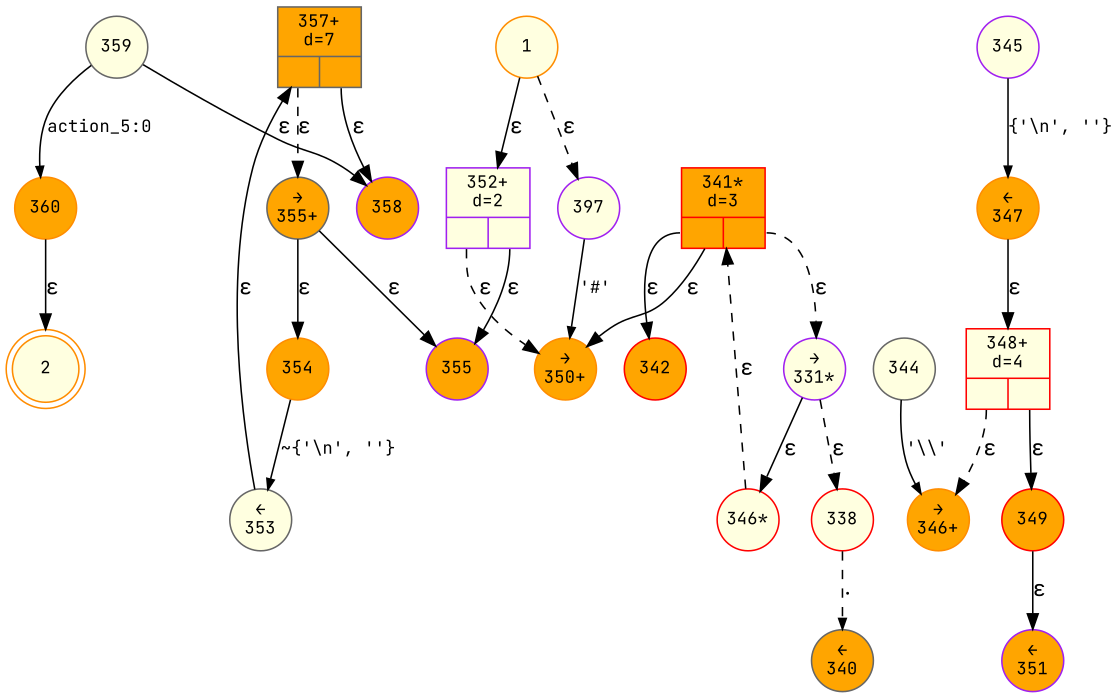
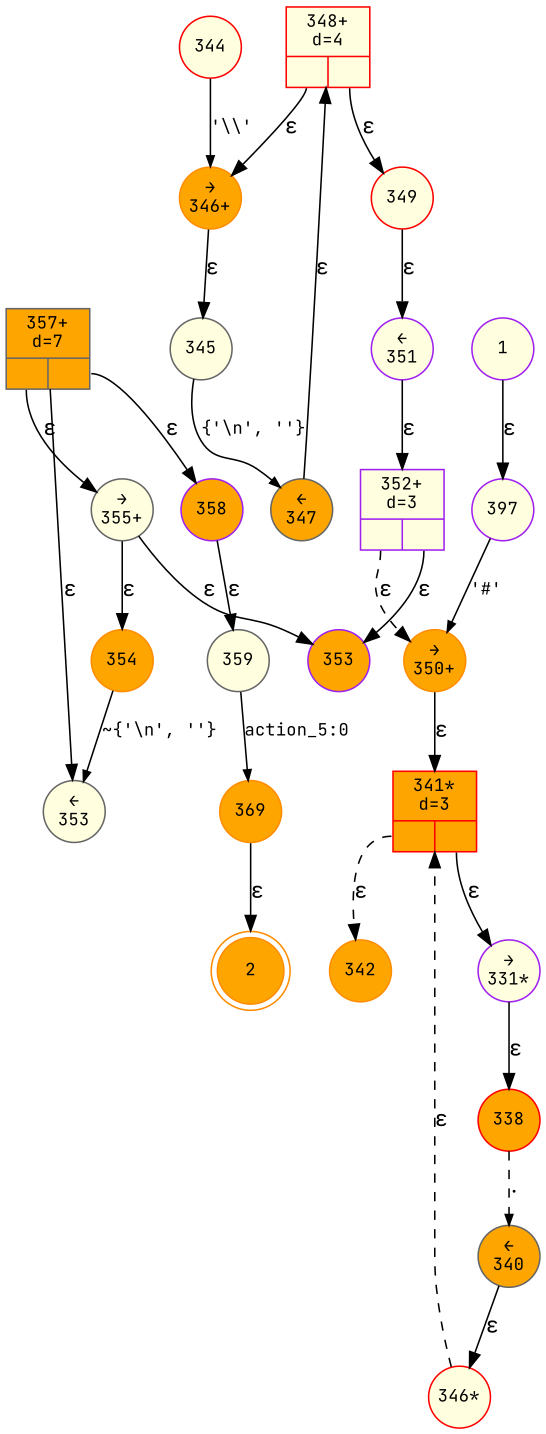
  digraph {
    fontname="JetBrains Mono"
    rankdir=TB
    node [color=darkorange fillcolor=orange fixedsize=true fontname="JetBrains Mono" fontsize=11 shape=circle style=filled peripheries=1]
    edge [fontname="JetBrains Mono"]
-   n1 [fillcolor=lightyellow label=2 shape=doublecircle width=.6 peripheries=""]
-   n2 [fillcolor=lightyellow label=1 width=.55]
+   n1 [label=2 shape=doublecircle width=.6 peripheries=""]
+   n2 [color=purple fillcolor=lightyellow label=1 width=.55]
    n3 [color=purple fillcolor=lightyellow label=397 width=.55]
    n4 [label="&rarr;\n350+" width=.55]
    n5 [color=red fixedsize=false label="{341*\nd=3|{<p0>|<p1>}}" shape=record]
-   n6 [color=red fillcolor=lightyellow label=338 width=.55]
+   n6 [color=red label=338 width=.55]
    n7 [color=gray40 label="&larr;\n340" width=.55]
    n8 [color=red fillcolor=lightyellow label="346*" width=.55]
    n9 [color=purple fillcolor=lightyellow label="&rarr;\n331*" width=.55]
-   n10 [color=red label=342 width=.55]
-   n11 [color=gray40 fillcolor=lightyellow label=344 width=.55]
+   n10 [label=342 width=.55]
+   n11 [color=red fillcolor=lightyellow label=344 width=.55]
    n12 [label="&rarr;\n346+" width=.55]
-   n13 [color=purple fillcolor=lightyellow label=345 width=.55]
-   n14 [label="&larr;\n347" width=.55]
+   n13 [color=gray40 fillcolor=lightyellow label=345 width=.55]
+   n14 [color=gray40 label="&larr;\n347" width=.55]
    n15 [color=red fillcolor=lightyellow fixedsize=false label="{348+\nd=4|{<p0>|<p1>}}" shape=record]
-   n16 [color=red label=349 width=.55]
-   n17 [color=purple label="&larr;\n351" width=.55]
-   n18 [color=purple fillcolor=lightyellow fixedsize=false label="{352+\nd=2|{<p0>|<p1>}}" shape=record]
-   n19 [color=purple label=355 width=.55]
-   n20 [color=gray40 label="&rarr;\n355+" width=.55]
+   n16 [color=red fillcolor=lightyellow label=349 width=.55]
+   n17 [color=purple fillcolor=lightyellow label="&larr;\n351" width=.55]
+   n18 [color=purple fillcolor=lightyellow fixedsize=false label="{352+\nd=3|{<p0>|<p1>}}" shape=record]
+   n19 [color=purple label=353 width=.55]
+   n20 [color=gray40 fillcolor=lightyellow label="&rarr;\n355+" width=.55]
    n21 [label=354 width=.55]
    n22 [color=gray40 fillcolor=lightyellow label="&larr;\n353" width=.55]
    n23 [color=gray40 fixedsize=false label="{357+\nd=7|{<p0>|<p1>}}" shape=record]
    n24 [color=purple label=358 width=.55]
    n25 [color=gray40 fillcolor=lightyellow label=359 width=.55]
-   n26 [label=360 width=.55]
-   n2 -> n3 [label="&epsilon;" style=dashed]
+   n26 [label=369 width=.55]
+   n2 -> n3 [label="&epsilon;"]
    n3 -> n4 [arrowhead=normal arrowsize=.7 fontsize=11 label="'#'"]
-   n5 -> n4 [label="&epsilon;"]
-   n5 -> n9 [label="&epsilon;" tailport=p1 style=dashed]
-   n5 -> n10 [label="&epsilon;" tailport=p0]
+   n4 -> n5 [label="&epsilon;"]
+   n5 -> n9 [label="&epsilon;" tailport=p1]
+   n5 -> n10 [label="&epsilon;" tailport=p0 style=dashed]
    n6 -> n7 [arrowhead=normal arrowsize=.7 fontsize=11 label="." style=dashed]
-   n9 -> n8 [label="&epsilon;"]
+   n7 -> n8 [label="&epsilon;"]
    n8 -> n5 [label="&epsilon;" style=dashed]
-   n9 -> n6 [label="&epsilon;" style=dashed]
+   n9 -> n6 [label="&epsilon;"]
    n11 -> n12 [arrowhead=normal arrowsize=.7 fontsize=11 label="'\\\\'"]
+   n12 -> n13 [label="&epsilon;"]
    n13 -> n14 [arrowhead=normal arrowsize=.7 fontsize=11 label="{'\\n', ''}"]
    n14 -> n15 [label="&epsilon;"]
-   n15 -> n12 [label="&epsilon;" style=dashed tailport=p0]
+   n15 -> n12 [label="&epsilon;" style=solid tailport=p0]
    n15 -> n16 [label="&epsilon;" tailport=p1]
    n16 -> n17 [label="&epsilon;"]
-   n2 -> n18 [label="&epsilon;"]
+   n17 -> n18 [label="&epsilon;"]
    n18 -> n4 [label="&epsilon;" style=dashed tailport=p0]
    n18 -> n19 [label="&epsilon;" tailport=p1]
    n20 -> n19 [label="&epsilon;"]
    n20 -> n21 [label="&epsilon;"]
    n21 -> n22 [arrowhead=normal arrowsize=.7 fontsize=11 label="~{'\\n', ''}"]
-   n22 -> n23 [label="&epsilon;"]
-   n23 -> n20 [label="&epsilon;" style=dashed tailport=p0]
+   n23 -> n22 [label="&epsilon;"]
+   n23 -> n20 [label="&epsilon;" style=solid tailport=p0]
    n23 -> n24 [label="&epsilon;" tailport=p1]
-   n25 -> n24 [label="&epsilon;"]
+   n24 -> n25 [label="&epsilon;"]
    n25 -> n26 [arrowhead=normal arrowsize=.7 fontsize=11 label="action_5:0"]
    n26 -> n1 [label="&epsilon;"]
  }
